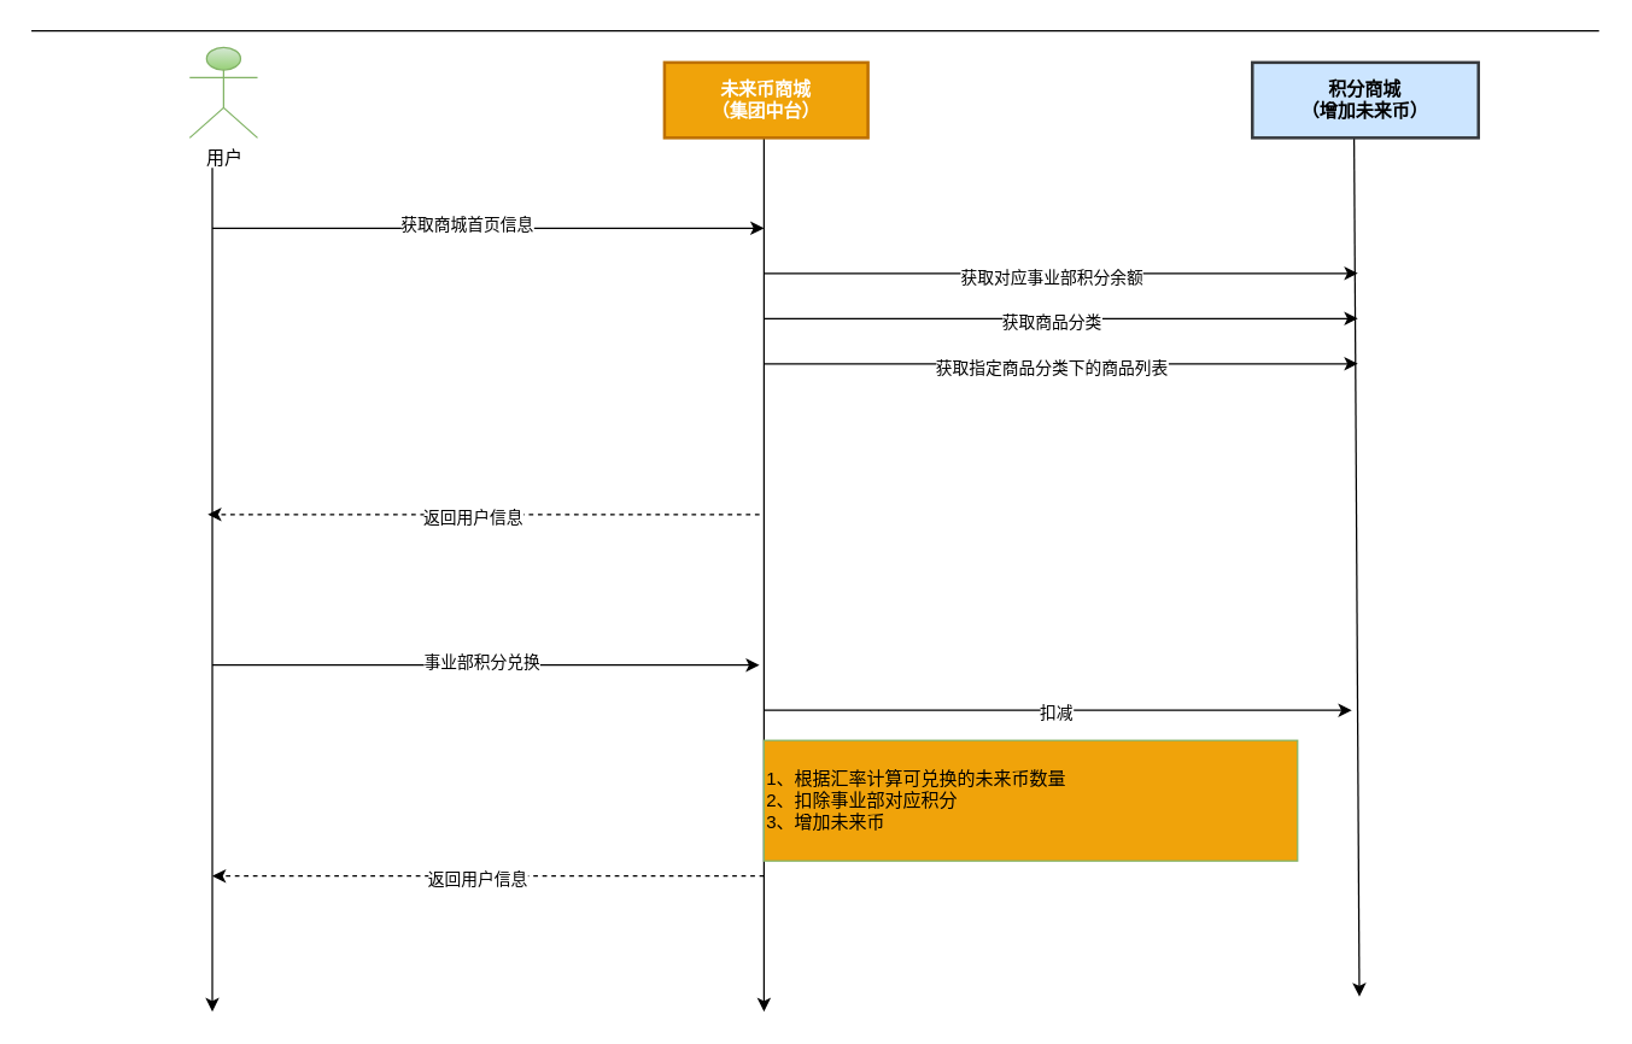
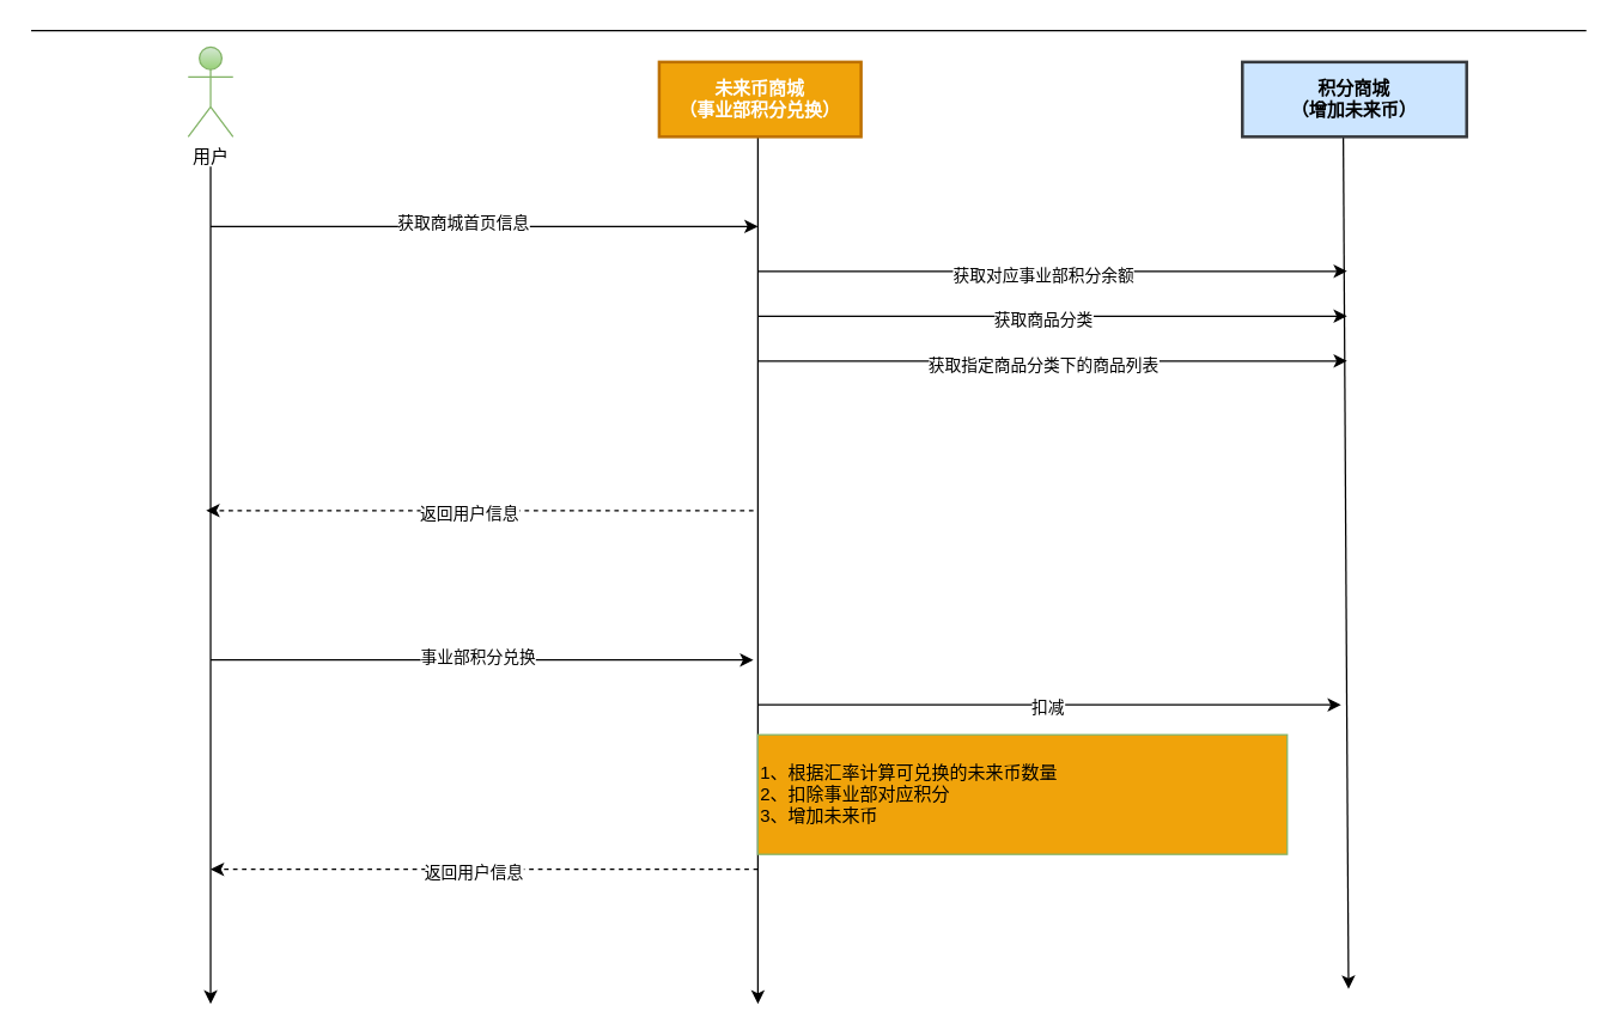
  <mxCell id="0" />
  <mxCell id="1" parent="0" />
- <mxCell id="2" value="用户" style="shape=umlActor;verticalLabelPosition=bottom;verticalAlign=top;html=1;outlineConnect=0;gradientColor=#97d077;fillColor=#d5e8d4;strokeColor=#82b366;" vertex="1" parent="1"><mxGeometry x="125" y="31" width="45" height="60" as="geometry" /></mxCell>
+ <mxCell id="2" value="用户" style="shape=umlActor;verticalLabelPosition=bottom;verticalAlign=top;html=1;outlineConnect=0;gradientColor=#97d077;fillColor=#d5e8d4;strokeColor=#82b366;" vertex="1" parent="1"><mxGeometry x="125" y="31" width="30" height="60" as="geometry" /></mxCell>
  <mxCell id="3" value="" style="endArrow=none;html=1;" edge="1" parent="1"><mxGeometry width="50" height="50" relative="1" as="geometry"><mxPoint x="1060" y="20" as="sourcePoint" /><mxPoint y="20" as="targetPoint" x="20" /></mxGeometry></mxCell>
  <mxCell id="4" value="" style="endArrow=none;dashed=1;html=1;" edge="1" parent="1"><mxGeometry width="50" height="50" relative="1" as="geometry"><mxPoint x="86" y="181" as="sourcePoint" /><mxPoint x="86" y="181" as="targetPoint" /></mxGeometry></mxCell>
  <mxCell id="5" value="" style="endArrow=classic;html=1;" edge="1" parent="1"><mxGeometry width="50" height="50" relative="1" as="geometry"><mxPoint x="140" y="111" as="sourcePoint" /><mxPoint x="140" y="671" as="targetPoint" /></mxGeometry></mxCell>
  <mxCell id="6" value="" style="endArrow=classic;html=1;exitX=0.5;exitY=1;exitDx=0;exitDy=0;" edge="1" parent="1"><mxGeometry width="50" height="50" relative="1" as="geometry"><mxPoint x="506" y="91" as="sourcePoint" /><mxPoint x="506" y="671" as="targetPoint" /></mxGeometry></mxCell>
  <mxCell id="7" value="" style="endArrow=classic;html=1;" edge="1" parent="1"><mxGeometry width="50" height="50" relative="1" as="geometry"><mxPoint x="140" y="151" as="sourcePoint" /><mxPoint x="506" y="151" as="targetPoint" /></mxGeometry></mxCell>
  <mxCell id="8" value="获取商城首页信息" style="edgeLabel;html=1;align=center;verticalAlign=middle;resizable=0;points=[];" vertex="1" connectable="0" parent="7"><mxGeometry x="-0.231" y="3" relative="1" as="geometry"><mxPoint x="27" as="offset" /></mxGeometry></mxCell>
  <mxCell id="9" value="" style="endArrow=classic;html=1;exitX=0.5;exitY=1;exitDx=0;exitDy=0;" edge="1" parent="1"><mxGeometry width="50" height="50" relative="1" as="geometry"><mxPoint x="897.5" y="91" as="sourcePoint" /><mxPoint x="901" y="661" as="targetPoint" /></mxGeometry></mxCell>
  <mxCell id="10" value="" style="endArrow=classic;html=1;" edge="1" parent="1"><mxGeometry width="50" height="50" relative="1" as="geometry"><mxPoint x="506" y="211" as="sourcePoint" /><mxPoint x="900" y="211" as="targetPoint" /></mxGeometry></mxCell>
  <mxCell id="11" value="获取商品分类" style="edgeLabel;html=1;align=center;verticalAlign=middle;resizable=0;points=[];" vertex="1" connectable="0" parent="10"><mxGeometry x="-0.037" y="-2" relative="1" as="geometry"><mxPoint as="offset" /></mxGeometry></mxCell>
  <mxCell id="12" value="" style="endArrow=classic;html=1;" edge="1" parent="1"><mxGeometry width="50" height="50" relative="1" as="geometry"><mxPoint x="140" y="441" as="sourcePoint" /><mxPoint x="503" y="441" as="targetPoint" /></mxGeometry></mxCell>
  <mxCell id="13" value="事业部积分兑换" style="edgeLabel;html=1;align=center;verticalAlign=middle;resizable=0;points=[];" vertex="1" connectable="0" parent="12"><mxGeometry x="-0.019" y="3" relative="1" as="geometry"><mxPoint as="offset" /></mxGeometry></mxCell>
  <mxCell id="14" value="" style="endArrow=classic;html=1;dashed=1;" edge="1" parent="1"><mxGeometry width="50" height="50" relative="1" as="geometry"><mxPoint x="503" y="341" as="sourcePoint" /><mxPoint x="137" y="341" as="targetPoint" /></mxGeometry></mxCell>
  <mxCell id="15" value="返回用户信息" style="edgeLabel;html=1;align=center;verticalAlign=middle;resizable=0;points=[];" vertex="1" connectable="0" parent="14"><mxGeometry x="0.044" y="1" relative="1" as="geometry"><mxPoint as="offset" /></mxGeometry></mxCell>
  <mxCell id="16" value="1、根据汇率计算可兑换的未来币数量&lt;br&gt;2、扣除事业部对应积分&lt;br&gt;3、增加未来币" style="rounded=0;whiteSpace=wrap;html=1;align=left;fillColor=#f0a30a;strokeColor=#82b366;" vertex="1" parent="1"><mxGeometry x="506" y="491" width="354" height="80" as="geometry" /></mxCell>
  <mxCell id="17" value="" style="endArrow=classic;html=1;" edge="1" parent="1"><mxGeometry width="50" height="50" relative="1" as="geometry"><mxPoint x="506" y="471" as="sourcePoint" /><mxPoint x="896" y="471" as="targetPoint" /></mxGeometry></mxCell>
  <mxCell id="18" value="扣减" style="edgeLabel;html=1;align=center;verticalAlign=middle;resizable=0;points=[];" vertex="1" connectable="0" parent="17"><mxGeometry x="-0.01" y="-1" relative="1" as="geometry"><mxPoint as="offset" /></mxGeometry></mxCell>
- <mxCell id="19" value="&lt;b&gt;未来币商城&lt;br&gt;（集团中台）&lt;/b&gt;" style="rounded=0;whiteSpace=wrap;html=1;strokeWidth=2;strokeColor=#BD7000;fillColor=#f0a30a;fontColor=#ffffff;" vertex="1" parent="1"><mxGeometry x="440" y="41" width="135" height="50" as="geometry" /></mxCell>
+ <mxCell id="19" value="&lt;b&gt;未来币商城&lt;br&gt;（事业部积分兑换）&lt;/b&gt;" style="rounded=0;whiteSpace=wrap;html=1;strokeWidth=2;strokeColor=#BD7000;fillColor=#f0a30a;fontColor=#ffffff;" vertex="1" parent="1"><mxGeometry x="440" y="41" width="135" height="50" as="geometry" /></mxCell>
  <mxCell id="20" value="&lt;b&gt;积分商城&lt;br&gt;（增加未来币）&lt;/b&gt;" style="rounded=0;whiteSpace=wrap;html=1;strokeWidth=2;fillColor=#cce5ff;strokeColor=#36393d;" vertex="1" parent="1"><mxGeometry x="830" y="41" width="150" height="50" as="geometry" /></mxCell>
  <mxCell id="21" value="" style="endArrow=classic;html=1;" edge="1" parent="1"><mxGeometry width="50" height="50" relative="1" as="geometry"><mxPoint x="506" y="241" as="sourcePoint" /><mxPoint x="900" y="241" as="targetPoint" /></mxGeometry></mxCell>
  <mxCell id="22" value="获取指定商品分类下的商品列表" style="edgeLabel;html=1;align=center;verticalAlign=middle;resizable=0;points=[];" vertex="1" connectable="0" parent="21"><mxGeometry x="-0.037" y="-2" relative="1" as="geometry"><mxPoint as="offset" /></mxGeometry></mxCell>
  <mxCell id="23" value="" style="endArrow=classic;html=1;" edge="1" parent="1"><mxGeometry width="50" height="50" relative="1" as="geometry"><mxPoint x="506" y="181" as="sourcePoint" /><mxPoint x="900" y="181" as="targetPoint" /></mxGeometry></mxCell>
  <mxCell id="24" value="获取对应事业部积分余额" style="edgeLabel;html=1;align=center;verticalAlign=middle;resizable=0;points=[];" vertex="1" connectable="0" parent="23"><mxGeometry x="-0.037" y="-2" relative="1" as="geometry"><mxPoint as="offset" /></mxGeometry></mxCell>
  <mxCell id="25" value="" style="endArrow=classic;html=1;dashed=1;" edge="1" parent="1"><mxGeometry width="50" height="50" relative="1" as="geometry"><mxPoint x="506" y="581" as="sourcePoint" /><mxPoint x="140" y="581" as="targetPoint" /></mxGeometry></mxCell>
  <mxCell id="26" value="返回用户信息" style="edgeLabel;html=1;align=center;verticalAlign=middle;resizable=0;points=[];" vertex="1" connectable="0" parent="25"><mxGeometry x="0.044" y="1" relative="1" as="geometry"><mxPoint as="offset" /></mxGeometry></mxCell>
